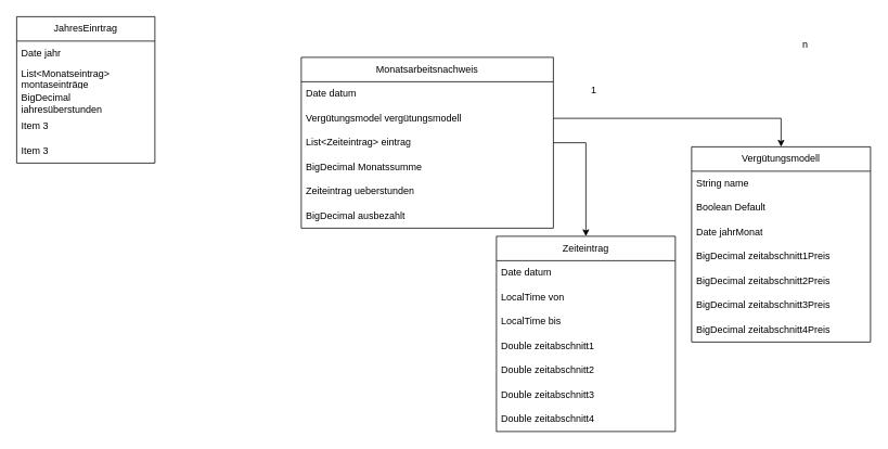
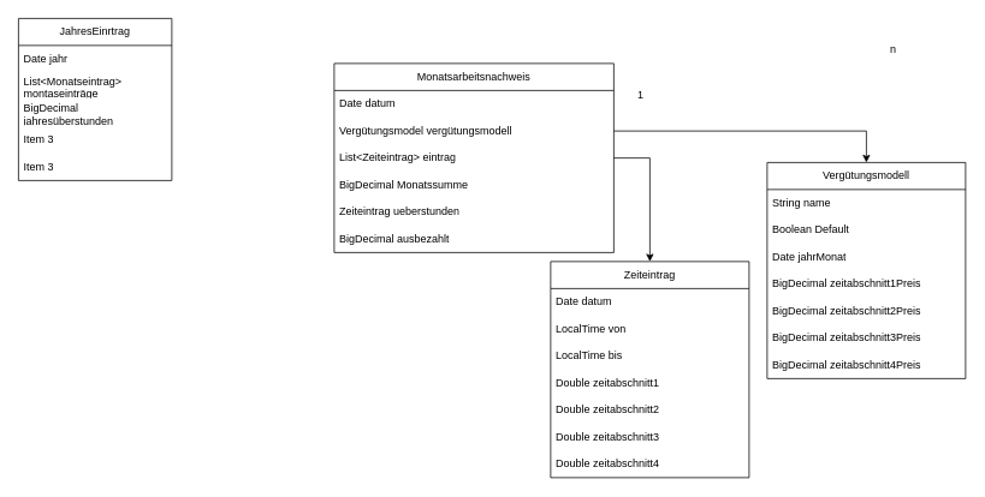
  <mxCell id="0" />
  <mxCell id="1" parent="0" />
  <mxCell id="2" value="JahresEinrtrag" style="swimlane;fontStyle=0;childLayout=stackLayout;horizontal=1;startSize=30;horizontalStack=0;resizeParent=1;resizeParentMax=0;resizeLast=0;collapsible=1;marginBottom=0;whiteSpace=wrap;html=1;" vertex="1" parent="1"><mxGeometry x="20" y="20" width="170" height="180" as="geometry" /></mxCell>
  <mxCell id="3" value="Date jahr" style="text;strokeColor=none;fillColor=none;align=left;verticalAlign=middle;spacingLeft=4;spacingRight=4;overflow=hidden;points=[[0,0.5],[1,0.5]];portConstraint=eastwest;rotatable=0;whiteSpace=wrap;html=1;" vertex="1" parent="2"><mxGeometry y="30" width="170" height="30" as="geometry" /></mxCell>
  <mxCell id="4" value="List&amp;lt;Monatseintrag&amp;gt; montaseinträge" style="text;strokeColor=none;fillColor=none;align=left;verticalAlign=middle;spacingLeft=4;spacingRight=4;overflow=hidden;points=[[0,0.5],[1,0.5]];portConstraint=eastwest;rotatable=0;whiteSpace=wrap;html=1;" vertex="1" parent="2"><mxGeometry y="60" width="170" height="30" as="geometry" /></mxCell>
  <mxCell id="5" value="BigDecimal jahresüberstunden" style="text;strokeColor=none;fillColor=none;align=left;verticalAlign=middle;spacingLeft=4;spacingRight=4;overflow=hidden;points=[[0,0.5],[1,0.5]];portConstraint=eastwest;rotatable=0;whiteSpace=wrap;html=1;" vertex="1" parent="2"><mxGeometry y="90" width="170" height="30" as="geometry" /></mxCell>
  <mxCell id="6" value="Item 3" style="text;strokeColor=none;fillColor=none;align=left;verticalAlign=middle;spacingLeft=4;spacingRight=4;overflow=hidden;points=[[0,0.5],[1,0.5]];portConstraint=eastwest;rotatable=0;whiteSpace=wrap;html=1;" vertex="1" parent="2"><mxGeometry y="120" width="170" height="30" as="geometry" /></mxCell>
  <mxCell id="7" value="Item 3" style="text;strokeColor=none;fillColor=none;align=left;verticalAlign=middle;spacingLeft=4;spacingRight=4;overflow=hidden;points=[[0,0.5],[1,0.5]];portConstraint=eastwest;rotatable=0;whiteSpace=wrap;html=1;" vertex="1" parent="2"><mxGeometry y="150" width="170" height="30" as="geometry" /></mxCell>
  <mxCell id="8" value="Monatsarbeitsnachweis" style="swimlane;fontStyle=0;childLayout=stackLayout;horizontal=1;startSize=30;horizontalStack=0;resizeParent=1;resizeParentMax=0;resizeLast=0;collapsible=1;marginBottom=0;whiteSpace=wrap;html=1;" vertex="1" parent="1"><mxGeometry x="370" y="70" width="310" height="210" as="geometry" /></mxCell>
  <mxCell id="9" value="Date datum" style="text;strokeColor=none;fillColor=none;align=left;verticalAlign=middle;spacingLeft=4;spacingRight=4;overflow=hidden;points=[[0,0.5],[1,0.5]];portConstraint=eastwest;rotatable=0;whiteSpace=wrap;html=1;" vertex="1" parent="8"><mxGeometry y="30" width="310" height="30" as="geometry" /></mxCell>
  <mxCell id="10" value="Vergütungsmodel vergütungsmodell" style="text;strokeColor=none;fillColor=none;align=left;verticalAlign=middle;spacingLeft=4;spacingRight=4;overflow=hidden;points=[[0,0.5],[1,0.5]];portConstraint=eastwest;rotatable=0;whiteSpace=wrap;html=1;" vertex="1" parent="8"><mxGeometry y="60" width="310" height="30" as="geometry" /></mxCell>
  <mxCell id="11" value="List&amp;lt;Zeiteintrag&amp;gt; eintrag" style="text;strokeColor=none;fillColor=none;align=left;verticalAlign=middle;spacingLeft=4;spacingRight=4;overflow=hidden;points=[[0,0.5],[1,0.5]];portConstraint=eastwest;rotatable=0;whiteSpace=wrap;html=1;" vertex="1" parent="8"><mxGeometry y="90" width="310" height="30" as="geometry" /></mxCell>
  <mxCell id="12" value="BigDecimal&amp;nbsp;Monatssumme" style="text;strokeColor=none;fillColor=none;align=left;verticalAlign=middle;spacingLeft=4;spacingRight=4;overflow=hidden;points=[[0,0.5],[1,0.5]];portConstraint=eastwest;rotatable=0;whiteSpace=wrap;html=1;" vertex="1" parent="8"><mxGeometry y="120" width="310" height="30" as="geometry" /></mxCell>
  <mxCell id="13" value="Zeiteintrag ueberstunden" style="text;strokeColor=none;fillColor=none;align=left;verticalAlign=middle;spacingLeft=4;spacingRight=4;overflow=hidden;points=[[0,0.5],[1,0.5]];portConstraint=eastwest;rotatable=0;whiteSpace=wrap;html=1;" vertex="1" parent="8"><mxGeometry y="150" width="310" height="30" as="geometry" /></mxCell>
  <mxCell id="14" value="BigDecimal ausbezahlt" style="text;strokeColor=none;fillColor=none;align=left;verticalAlign=middle;spacingLeft=4;spacingRight=4;overflow=hidden;points=[[0,0.5],[1,0.5]];portConstraint=eastwest;rotatable=0;whiteSpace=wrap;html=1;" vertex="1" parent="8"><mxGeometry y="180" width="310" height="30" as="geometry" /></mxCell>
  <mxCell id="15" value="Zeiteintrag" style="swimlane;fontStyle=0;childLayout=stackLayout;horizontal=1;startSize=30;horizontalStack=0;resizeParent=1;resizeParentMax=0;resizeLast=0;collapsible=1;marginBottom=0;whiteSpace=wrap;html=1;" vertex="1" parent="1"><mxGeometry x="610" y="290" width="220" height="240" as="geometry" /></mxCell>
  <mxCell id="16" value="Date datum" style="text;strokeColor=none;fillColor=none;align=left;verticalAlign=middle;spacingLeft=4;spacingRight=4;overflow=hidden;points=[[0,0.5],[1,0.5]];portConstraint=eastwest;rotatable=0;whiteSpace=wrap;html=1;" vertex="1" parent="15"><mxGeometry y="30" width="220" height="30" as="geometry" /></mxCell>
  <mxCell id="17" value="LocalTime von" style="text;strokeColor=none;fillColor=none;align=left;verticalAlign=middle;spacingLeft=4;spacingRight=4;overflow=hidden;points=[[0,0.5],[1,0.5]];portConstraint=eastwest;rotatable=0;whiteSpace=wrap;html=1;" vertex="1" parent="15"><mxGeometry y="60" width="220" height="30" as="geometry" /></mxCell>
  <mxCell id="18" value="LocalTime bis" style="text;strokeColor=none;fillColor=none;align=left;verticalAlign=middle;spacingLeft=4;spacingRight=4;overflow=hidden;points=[[0,0.5],[1,0.5]];portConstraint=eastwest;rotatable=0;whiteSpace=wrap;html=1;" vertex="1" parent="15"><mxGeometry y="90" width="220" height="30" as="geometry" /></mxCell>
  <mxCell id="19" value="Double zeitabschnitt1" style="text;strokeColor=none;fillColor=none;align=left;verticalAlign=middle;spacingLeft=4;spacingRight=4;overflow=hidden;points=[[0,0.5],[1,0.5]];portConstraint=eastwest;rotatable=0;whiteSpace=wrap;html=1;" vertex="1" parent="15"><mxGeometry y="120" width="220" height="30" as="geometry" /></mxCell>
  <mxCell id="20" value="Double zeitabschnitt2" style="text;strokeColor=none;fillColor=none;align=left;verticalAlign=middle;spacingLeft=4;spacingRight=4;overflow=hidden;points=[[0,0.5],[1,0.5]];portConstraint=eastwest;rotatable=0;whiteSpace=wrap;html=1;" vertex="1" parent="15"><mxGeometry y="150" width="220" height="30" as="geometry" /></mxCell>
  <mxCell id="21" value="Double zeitabschnitt3" style="text;strokeColor=none;fillColor=none;align=left;verticalAlign=middle;spacingLeft=4;spacingRight=4;overflow=hidden;points=[[0,0.5],[1,0.5]];portConstraint=eastwest;rotatable=0;whiteSpace=wrap;html=1;" vertex="1" parent="15"><mxGeometry y="180" width="220" height="30" as="geometry" /></mxCell>
  <mxCell id="22" value="Double zeitabschnitt4" style="text;strokeColor=none;fillColor=none;align=left;verticalAlign=middle;spacingLeft=4;spacingRight=4;overflow=hidden;points=[[0,0.5],[1,0.5]];portConstraint=eastwest;rotatable=0;whiteSpace=wrap;html=1;" vertex="1" parent="15"><mxGeometry y="210" width="220" height="30" as="geometry" /></mxCell>
  <mxCell id="23" value="Vergütungsmodell" style="swimlane;fontStyle=0;childLayout=stackLayout;horizontal=1;startSize=30;horizontalStack=0;resizeParent=1;resizeParentMax=0;resizeLast=0;collapsible=1;marginBottom=0;whiteSpace=wrap;html=1;" vertex="1" parent="1"><mxGeometry x="850" y="180" width="220" height="240" as="geometry" /></mxCell>
  <mxCell id="24" value="String name" style="text;strokeColor=none;fillColor=none;align=left;verticalAlign=middle;spacingLeft=4;spacingRight=4;overflow=hidden;points=[[0,0.5],[1,0.5]];portConstraint=eastwest;rotatable=0;whiteSpace=wrap;html=1;" vertex="1" parent="23"><mxGeometry y="30" width="220" height="30" as="geometry" /></mxCell>
  <mxCell id="25" value="Boolean Default" style="text;strokeColor=none;fillColor=none;align=left;verticalAlign=middle;spacingLeft=4;spacingRight=4;overflow=hidden;points=[[0,0.5],[1,0.5]];portConstraint=eastwest;rotatable=0;whiteSpace=wrap;html=1;" vertex="1" parent="23"><mxGeometry y="60" width="220" height="30" as="geometry" /></mxCell>
  <mxCell id="26" value="Date jahrMonat" style="text;strokeColor=none;fillColor=none;align=left;verticalAlign=middle;spacingLeft=4;spacingRight=4;overflow=hidden;points=[[0,0.5],[1,0.5]];portConstraint=eastwest;rotatable=0;whiteSpace=wrap;html=1;" vertex="1" parent="23"><mxGeometry y="90" width="220" height="30" as="geometry" /></mxCell>
  <mxCell id="27" value="BigDecimal zeitabschnitt1Preis" style="text;strokeColor=none;fillColor=none;align=left;verticalAlign=middle;spacingLeft=4;spacingRight=4;overflow=hidden;points=[[0,0.5],[1,0.5]];portConstraint=eastwest;rotatable=0;whiteSpace=wrap;html=1;" vertex="1" parent="23"><mxGeometry y="120" width="220" height="30" as="geometry" /></mxCell>
  <mxCell id="28" value="BigDecimal zeitabschnitt2Preis" style="text;strokeColor=none;fillColor=none;align=left;verticalAlign=middle;spacingLeft=4;spacingRight=4;overflow=hidden;points=[[0,0.5],[1,0.5]];portConstraint=eastwest;rotatable=0;whiteSpace=wrap;html=1;" vertex="1" parent="23"><mxGeometry y="150" width="220" height="30" as="geometry" /></mxCell>
  <mxCell id="29" value="BigDecimal&amp;nbsp;zeitabschnitt3Preis" style="text;strokeColor=none;fillColor=none;align=left;verticalAlign=middle;spacingLeft=4;spacingRight=4;overflow=hidden;points=[[0,0.5],[1,0.5]];portConstraint=eastwest;rotatable=0;whiteSpace=wrap;html=1;" vertex="1" parent="23"><mxGeometry y="180" width="220" height="30" as="geometry" /></mxCell>
  <mxCell id="30" value="BigDecimal&amp;nbsp;zeitabschnitt4Preis" style="text;strokeColor=none;fillColor=none;align=left;verticalAlign=middle;spacingLeft=4;spacingRight=4;overflow=hidden;points=[[0,0.5],[1,0.5]];portConstraint=eastwest;rotatable=0;whiteSpace=wrap;html=1;" vertex="1" parent="23"><mxGeometry y="210" width="220" height="30" as="geometry" /></mxCell>
  <mxCell id="31" style="edgeStyle=orthogonalEdgeStyle;rounded=0;orthogonalLoop=1;jettySize=auto;html=1;entryX=0.5;entryY=0;entryDx=0;entryDy=0;" edge="1" parent="1" source="10" target="23"><mxGeometry relative="1" as="geometry" /></mxCell>
  <mxCell id="32" style="edgeStyle=orthogonalEdgeStyle;rounded=0;orthogonalLoop=1;jettySize=auto;html=1;" edge="1" parent="1" source="11" target="15"><mxGeometry relative="1" as="geometry" /></mxCell>
- <mxCell id="33" value="1" style="text;html=1;strokeColor=none;fillColor=none;align=center;verticalAlign=middle;whiteSpace=wrap;rounded=0;" vertex="1" parent="1"><mxGeometry x="700" y="95" width="60" height="30" as="geometry" /></mxCell>
+ <mxCell id="33" value="1" style="text;html=1;strokeColor=none;fillColor=none;align=center;verticalAlign=middle;whiteSpace=wrap;rounded=0;" vertex="1" parent="1"><mxGeometry x="680" y="90" width="60" height="30" as="geometry" /></mxCell>
  <mxCell id="34" value="n" style="text;html=1;strokeColor=none;fillColor=none;align=center;verticalAlign=middle;whiteSpace=wrap;rounded=0;" vertex="1" parent="1"><mxGeometry x="960" y="40" width="60" height="30" as="geometry" /></mxCell>
